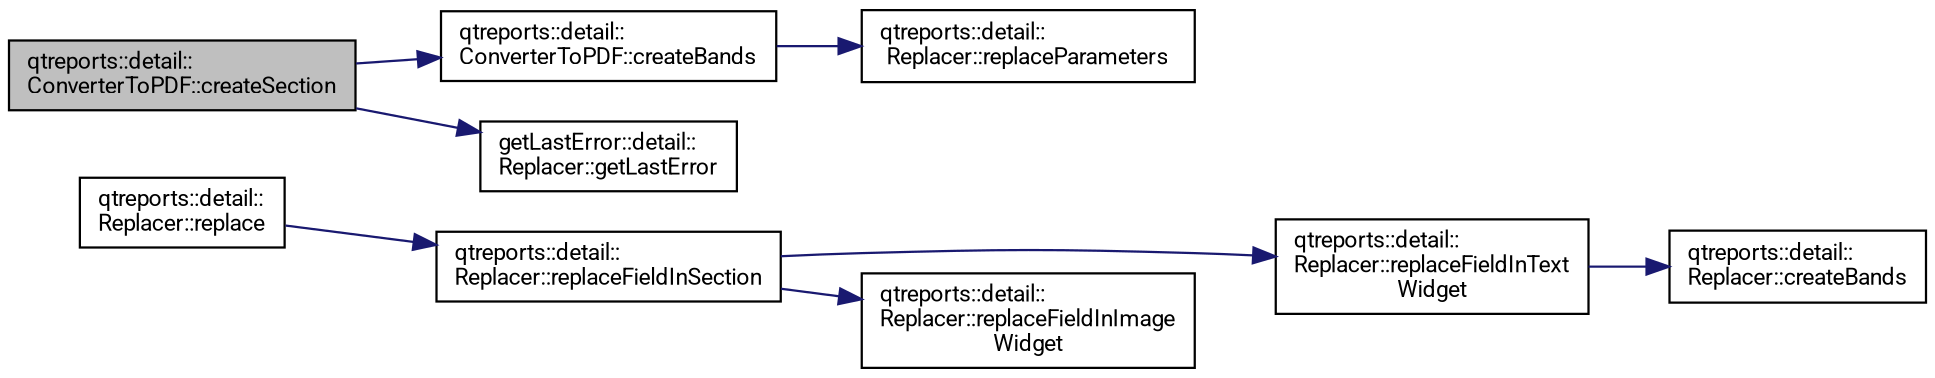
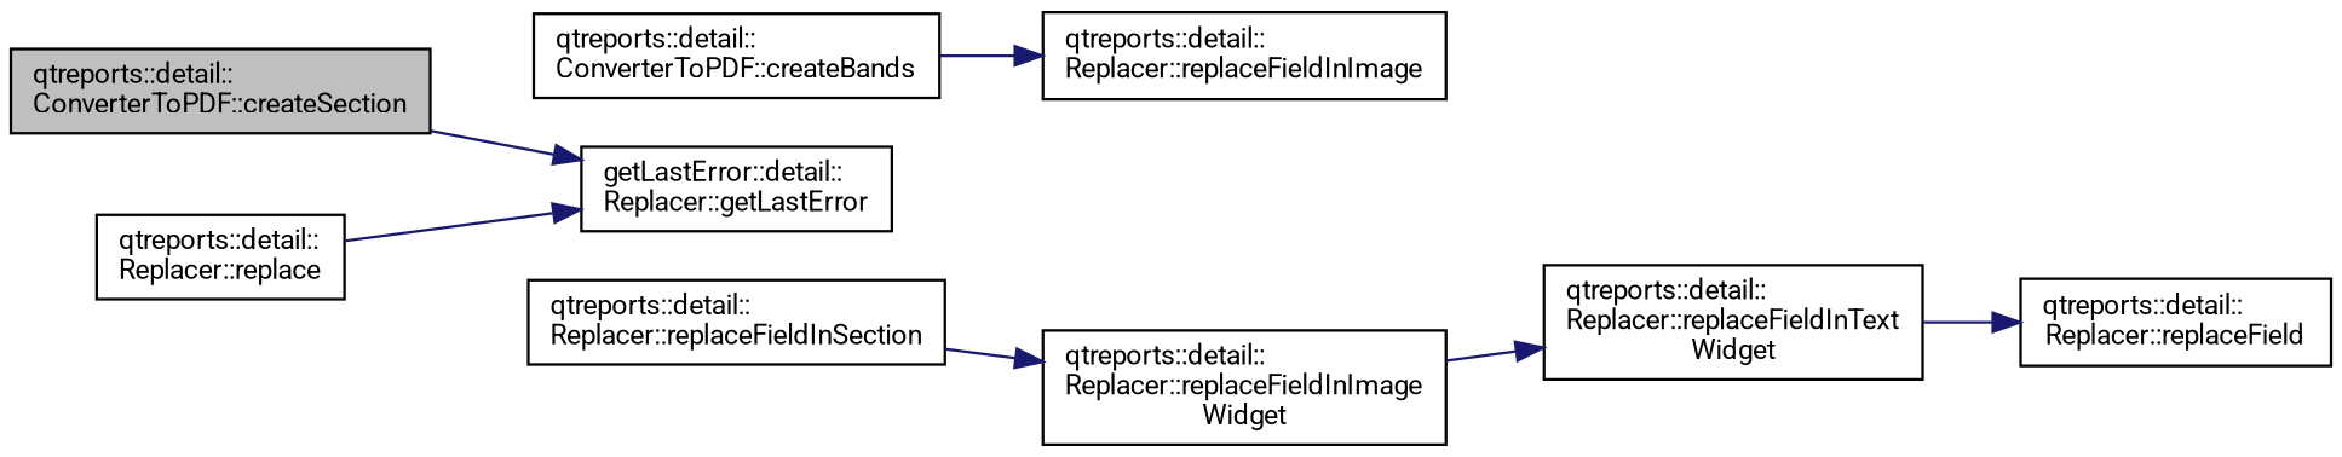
  digraph {
    fontname=Roboto
    rankdir=LR
    node [color=black fontname=Roboto fontsize=10 shape=record]
    edge [color=midnightblue fontname=Roboto fontsize=10 labelfontname=Helvetica labelfontsize=10 style=solid]
    n1 [fillcolor=grey75 fontcolor=black height=0.2 label="qtreports::detail::\lConverterToPDF::createSection" style=filled width=0.4]
    n2 [height=0.2 label="getLastError::detail::\lReplacer::getLastError" width=0.4]
    n3 [height=0.2 label="qtreports::detail::\lConverterToPDF::createBands" width=0.4]
    n4 [height=0.2 label="qtreports::detail::\lReplacer::replace" width=0.4]
    n5 [height=0.2 label="qtreports::detail::\lReplacer::replaceFieldInSection" width=0.4]
-   n6 [height=0.2 label="qtreports::detail::\lReplacer::replaceParameters" width=0.4]
+   n6 [height=0.2 label="qtreports::detail::\lReplacer::replaceFieldInImage" width=0.4]
    n7 [height=0.2 label="qtreports::detail::\lReplacer::replaceFieldInText\lWidget" width=0.4]
    n8 [height=0.2 label="qtreports::detail::\lReplacer::replaceFieldInImage\lWidget" width=0.4]
-   n9 [height=0.2 label="qtreports::detail::\lReplacer::createBands" width=0.4]
+   n9 [height=0.2 label="qtreports::detail::\lReplacer::replaceField" width=0.4]
    n1 -> n2
-   n1 -> n3
    n3 -> n6
-   n4 -> n5
-   n5 -> n7
+   n4 -> n2
+   n8 -> n7
    n5 -> n8
    n7 -> n9
  }
